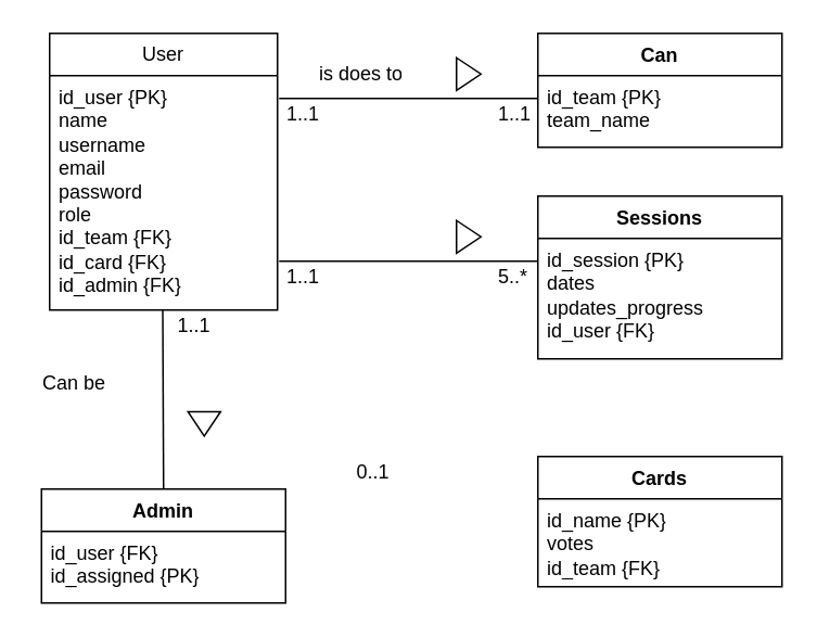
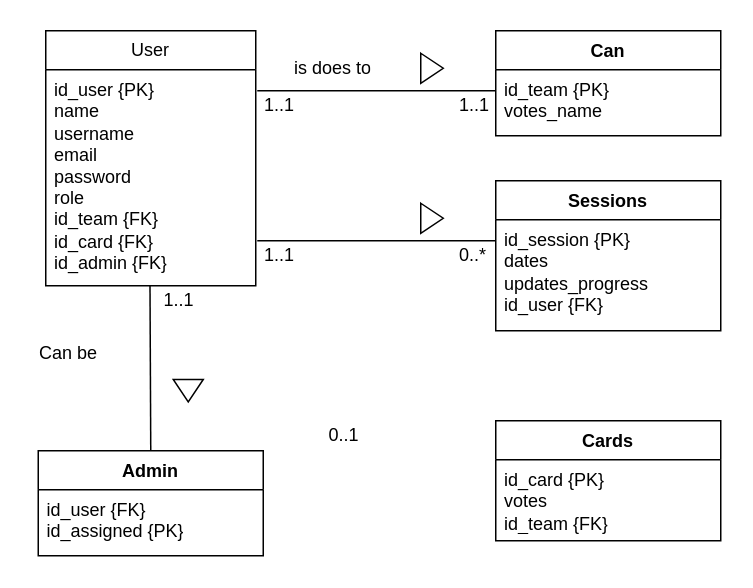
  <mxCell id="0" />
  <mxCell id="1" parent="0" />
  <mxCell id="2" value="User" style="swimlane;fontStyle=0;childLayout=stackLayout;horizontal=1;startSize=26;fillColor=none;horizontalStack=0;resizeParent=1;resizeParentMax=0;resizeLast=0;collapsible=1;marginBottom=0;whiteSpace=wrap;html=1;" vertex="1" parent="1"><mxGeometry x="30" y="20" width="140" height="170" as="geometry" /></mxCell>
  <mxCell id="3" value="id_user {PK}&lt;div&gt;name&lt;/div&gt;&lt;div&gt;username&lt;/div&gt;&lt;div&gt;email&lt;/div&gt;&lt;div&gt;password&lt;/div&gt;&lt;div&gt;role&lt;/div&gt;&lt;div&gt;id_team {FK}&lt;/div&gt;&lt;div&gt;id_card {FK}&lt;/div&gt;&lt;div&gt;id_admin {FK}&lt;/div&gt;" style="text;strokeColor=none;fillColor=none;align=left;verticalAlign=top;spacingLeft=4;spacingRight=4;overflow=hidden;rotatable=0;points=[[0,0.5],[1,0.5]];portConstraint=eastwest;whiteSpace=wrap;html=1;" vertex="1" parent="2"><mxGeometry y="26" width="140" height="144" as="geometry" /></mxCell>
  <mxCell id="4" value="Admin" style="swimlane;fontStyle=1;align=center;verticalAlign=top;childLayout=stackLayout;horizontal=1;startSize=26;horizontalStack=0;resizeParent=1;resizeParentMax=0;resizeLast=0;collapsible=1;marginBottom=0;whiteSpace=wrap;html=1;" vertex="1" parent="1"><mxGeometry x="25" y="300" width="150" height="70" as="geometry" /></mxCell>
  <mxCell id="5" value="id_user {FK}&lt;br&gt;id_assigned {PK}" style="text;strokeColor=none;fillColor=none;align=left;verticalAlign=top;spacingLeft=4;spacingRight=4;overflow=hidden;rotatable=0;points=[[0,0.5],[1,0.5]];portConstraint=eastwest;whiteSpace=wrap;html=1;" vertex="1" parent="4"><mxGeometry y="26" width="150" height="44" as="geometry" /></mxCell>
  <mxCell id="6" value="Sessions" style="swimlane;fontStyle=1;align=center;verticalAlign=top;childLayout=stackLayout;horizontal=1;startSize=26;horizontalStack=0;resizeParent=1;resizeParentMax=0;resizeLast=0;collapsible=1;marginBottom=0;whiteSpace=wrap;html=1;" vertex="1" parent="1"><mxGeometry x="330" y="120" width="150" height="100" as="geometry" /></mxCell>
  <mxCell id="7" value="id_session {PK}&lt;div&gt;dates&lt;/div&gt;&lt;div&gt;updates_progress&lt;/div&gt;&lt;div&gt;id_user {FK}&lt;/div&gt;" style="text;strokeColor=none;fillColor=none;align=left;verticalAlign=top;spacingLeft=4;spacingRight=4;overflow=hidden;rotatable=0;points=[[0,0.5],[1,0.5]];portConstraint=eastwest;whiteSpace=wrap;html=1;" vertex="1" parent="6"><mxGeometry y="26" width="150" height="74" as="geometry" /></mxCell>
  <mxCell id="8" value="Cards" style="swimlane;fontStyle=1;align=center;verticalAlign=top;childLayout=stackLayout;horizontal=1;startSize=26;horizontalStack=0;resizeParent=1;resizeParentMax=0;resizeLast=0;collapsible=1;marginBottom=0;whiteSpace=wrap;html=1;" vertex="1" parent="1"><mxGeometry x="330" y="280" width="150" height="80" as="geometry" /></mxCell>
- <mxCell id="9" value="id_name {PK}&lt;div&gt;votes&lt;br&gt;&lt;div&gt;id_team {FK}&lt;/div&gt;&lt;/div&gt;" style="text;strokeColor=none;fillColor=none;align=left;verticalAlign=top;spacingLeft=4;spacingRight=4;overflow=hidden;rotatable=0;points=[[0,0.5],[1,0.5]];portConstraint=eastwest;whiteSpace=wrap;html=1;" vertex="1" parent="8"><mxGeometry y="26" width="150" height="54" as="geometry" /></mxCell>
+ <mxCell id="9" value="id_card {PK}&lt;div&gt;votes&lt;br&gt;&lt;div&gt;id_team {FK}&lt;/div&gt;&lt;/div&gt;" style="text;strokeColor=none;fillColor=none;align=left;verticalAlign=top;spacingLeft=4;spacingRight=4;overflow=hidden;rotatable=0;points=[[0,0.5],[1,0.5]];portConstraint=eastwest;whiteSpace=wrap;html=1;" vertex="1" parent="8"><mxGeometry y="26" width="150" height="54" as="geometry" /></mxCell>
  <mxCell id="10" value="Can" style="swimlane;fontStyle=1;align=center;verticalAlign=top;childLayout=stackLayout;horizontal=1;startSize=26;horizontalStack=0;resizeParent=1;resizeParentMax=0;resizeLast=0;collapsible=1;marginBottom=0;whiteSpace=wrap;html=1;" vertex="1" parent="1"><mxGeometry x="330" y="20" width="150" height="70" as="geometry" /></mxCell>
- <mxCell id="11" value="id_team {PK}&lt;div&gt;team_name&lt;/div&gt;" style="text;strokeColor=none;fillColor=none;align=left;verticalAlign=top;spacingLeft=4;spacingRight=4;overflow=hidden;rotatable=0;points=[[0,0.5],[1,0.5]];portConstraint=eastwest;whiteSpace=wrap;html=1;" vertex="1" parent="10"><mxGeometry y="26" width="150" height="44" as="geometry" /></mxCell>
+ <mxCell id="11" value="id_team {PK}&lt;div&gt;votes_name&lt;/div&gt;" style="text;strokeColor=none;fillColor=none;align=left;verticalAlign=top;spacingLeft=4;spacingRight=4;overflow=hidden;rotatable=0;points=[[0,0.5],[1,0.5]];portConstraint=eastwest;whiteSpace=wrap;html=1;" vertex="1" parent="10"><mxGeometry y="26" width="150" height="44" as="geometry" /></mxCell>
  <mxCell id="12" value="" style="endArrow=none;html=1;rounded=0;exitX=0.5;exitY=0;exitDx=0;exitDy=0;" edge="1" parent="1" source="4"><mxGeometry width="50" height="50" relative="1" as="geometry"><mxPoint x="99.5" y="280" as="sourcePoint" /><mxPoint x="99.5" y="190" as="targetPoint" /></mxGeometry></mxCell>
  <mxCell id="13" value="" style="triangle;whiteSpace=wrap;html=1;rotation=90;fillColor=light-dark(#FFFFFF,#FFFFFF);" vertex="1" parent="1"><mxGeometry x="117.5" y="250" width="15" height="20" as="geometry" /></mxCell>
  <mxCell id="14" value="Can be" style="text;strokeColor=none;fillColor=none;align=left;verticalAlign=middle;spacingLeft=4;spacingRight=4;overflow=hidden;points=[[0,0.5],[1,0.5]];portConstraint=eastwest;rotatable=0;whiteSpace=wrap;html=1;" vertex="1" parent="1"><mxGeometry x="20" y="220" width="50" height="30" as="geometry" /></mxCell>
  <mxCell id="15" value="1..1" style="text;strokeColor=none;fillColor=none;align=left;verticalAlign=middle;spacingLeft=4;spacingRight=4;overflow=hidden;points=[[0,0.5],[1,0.5]];portConstraint=eastwest;rotatable=0;whiteSpace=wrap;html=1;" vertex="1" parent="1"><mxGeometry x="102.5" y="190" width="30" height="20" as="geometry" /></mxCell>
  <mxCell id="16" value="0..1" style="text;strokeColor=none;fillColor=none;align=left;verticalAlign=middle;spacingLeft=4;spacingRight=4;overflow=hidden;points=[[0,0.5],[1,0.5]];portConstraint=eastwest;rotatable=0;whiteSpace=wrap;html=1;" vertex="1" parent="1"><mxGeometry x="212.5" y="280" width="30" height="20" as="geometry" /></mxCell>
  <mxCell id="17" value="" style="endArrow=none;html=1;rounded=0;exitX=1.007;exitY=0.097;exitDx=0;exitDy=0;exitPerimeter=0;" edge="1" parent="1" source="3"><mxGeometry width="50" height="50" relative="1" as="geometry"><mxPoint x="190" y="60" as="sourcePoint" /><mxPoint x="330" y="60" as="targetPoint" /></mxGeometry></mxCell>
  <mxCell id="18" value="1..1" style="text;strokeColor=none;fillColor=none;align=left;verticalAlign=middle;spacingLeft=4;spacingRight=4;overflow=hidden;points=[[0,0.5],[1,0.5]];portConstraint=eastwest;rotatable=0;whiteSpace=wrap;html=1;" vertex="1" parent="1"><mxGeometry x="300" y="60" width="30" height="20" as="geometry" /></mxCell>
  <mxCell id="19" value="1..1" style="text;strokeColor=none;fillColor=none;align=left;verticalAlign=middle;spacingLeft=4;spacingRight=4;overflow=hidden;points=[[0,0.5],[1,0.5]];portConstraint=eastwest;rotatable=0;whiteSpace=wrap;html=1;" vertex="1" parent="1"><mxGeometry x="170" y="60" width="30" height="20" as="geometry" /></mxCell>
  <mxCell id="20" value="is does to" style="text;strokeColor=none;fillColor=none;align=left;verticalAlign=middle;spacingLeft=4;spacingRight=4;overflow=hidden;points=[[0,0.5],[1,0.5]];portConstraint=eastwest;rotatable=0;whiteSpace=wrap;html=1;" vertex="1" parent="1"><mxGeometry x="190" y="30" width="90" height="30" as="geometry" /></mxCell>
  <mxCell id="21" value="" style="triangle;whiteSpace=wrap;html=1;rotation=0;fillColor=light-dark(#FFFFFF,#FFFFFF);" vertex="1" parent="1"><mxGeometry x="280" y="35" width="15" height="20" as="geometry" /></mxCell>
  <mxCell id="22" value="" style="endArrow=none;html=1;rounded=0;exitX=1.007;exitY=0.097;exitDx=0;exitDy=0;exitPerimeter=0;" edge="1" parent="1"><mxGeometry width="50" height="50" relative="1" as="geometry"><mxPoint x="171" y="160" as="sourcePoint" /><mxPoint x="330" y="160" as="targetPoint" /></mxGeometry></mxCell>
- <mxCell id="23" value="5..*" style="text;strokeColor=none;fillColor=none;align=left;verticalAlign=middle;spacingLeft=4;spacingRight=4;overflow=hidden;points=[[0,0.5],[1,0.5]];portConstraint=eastwest;rotatable=0;whiteSpace=wrap;html=1;" vertex="1" parent="1"><mxGeometry x="300" y="160" width="30" height="20" as="geometry" /></mxCell>
+ <mxCell id="23" value="0..*" style="text;strokeColor=none;fillColor=none;align=left;verticalAlign=middle;spacingLeft=4;spacingRight=4;overflow=hidden;points=[[0,0.5],[1,0.5]];portConstraint=eastwest;rotatable=0;whiteSpace=wrap;html=1;" vertex="1" parent="1"><mxGeometry x="300" y="160" width="30" height="20" as="geometry" /></mxCell>
  <mxCell id="24" value="1..1" style="text;strokeColor=none;fillColor=none;align=left;verticalAlign=middle;spacingLeft=4;spacingRight=4;overflow=hidden;points=[[0,0.5],[1,0.5]];portConstraint=eastwest;rotatable=0;whiteSpace=wrap;html=1;" vertex="1" parent="1"><mxGeometry x="170" y="160" width="30" height="20" as="geometry" /></mxCell>
  <mxCell id="25" value="" style="triangle;whiteSpace=wrap;html=1;rotation=0;fillColor=light-dark(#FFFFFF,#FFFFFF);" vertex="1" parent="1"><mxGeometry x="280" y="135" width="15" height="20" as="geometry" /></mxCell>
